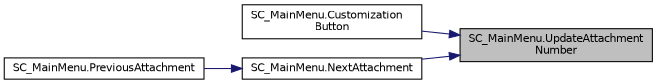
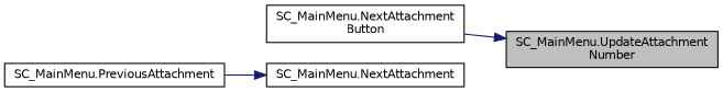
  digraph {
    rankdir=RL
    node [color=black fillcolor=white fontname=Helvetica fontsize=10 shape=record style=filled]
    edge [color=midnightblue dir=back fontname=Helvetica fontsize=10 labelfontname=Helvetica labelfontsize=10 style=solid]
    n1 [fillcolor=grey75 fontcolor=black height=0.2 label="SC_MainMenu.UpdateAttachment\lNumber" width=0.4]
-   n2 [height=0.2 label="SC_MainMenu.Customization\lButton" width=0.4]
+   n2 [height=0.2 label="SC_MainMenu.NextAttachment\lButton" width=0.4]
    n3 [height=0.2 label="SC_MainMenu.NextAttachment" width=0.4]
    n4 [height=0.2 label="SC_MainMenu.PreviousAttachment" width=0.4]
    n1 -> n2
-   n1 -> n3
    n3 -> n4
  }
